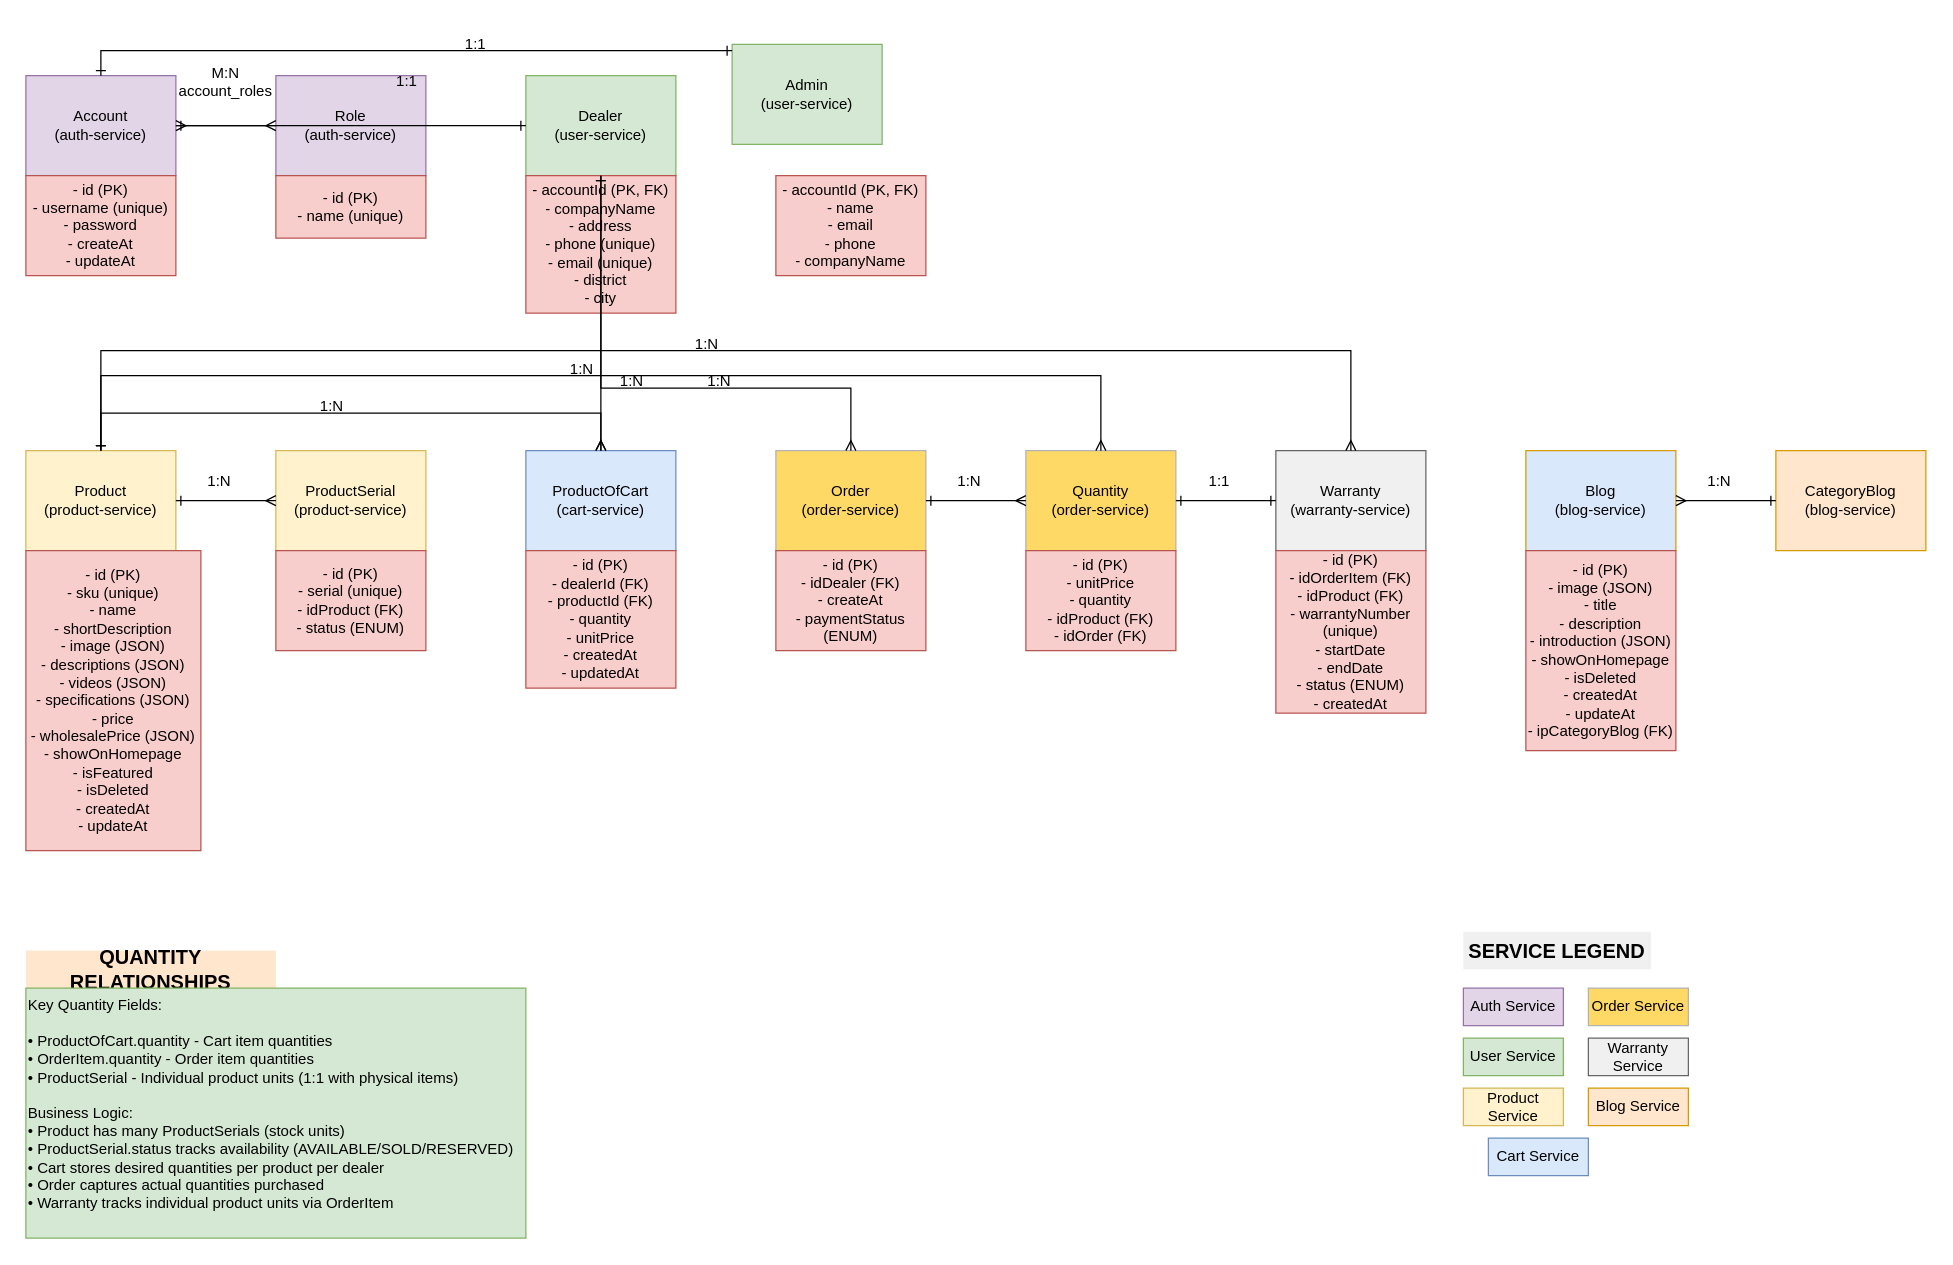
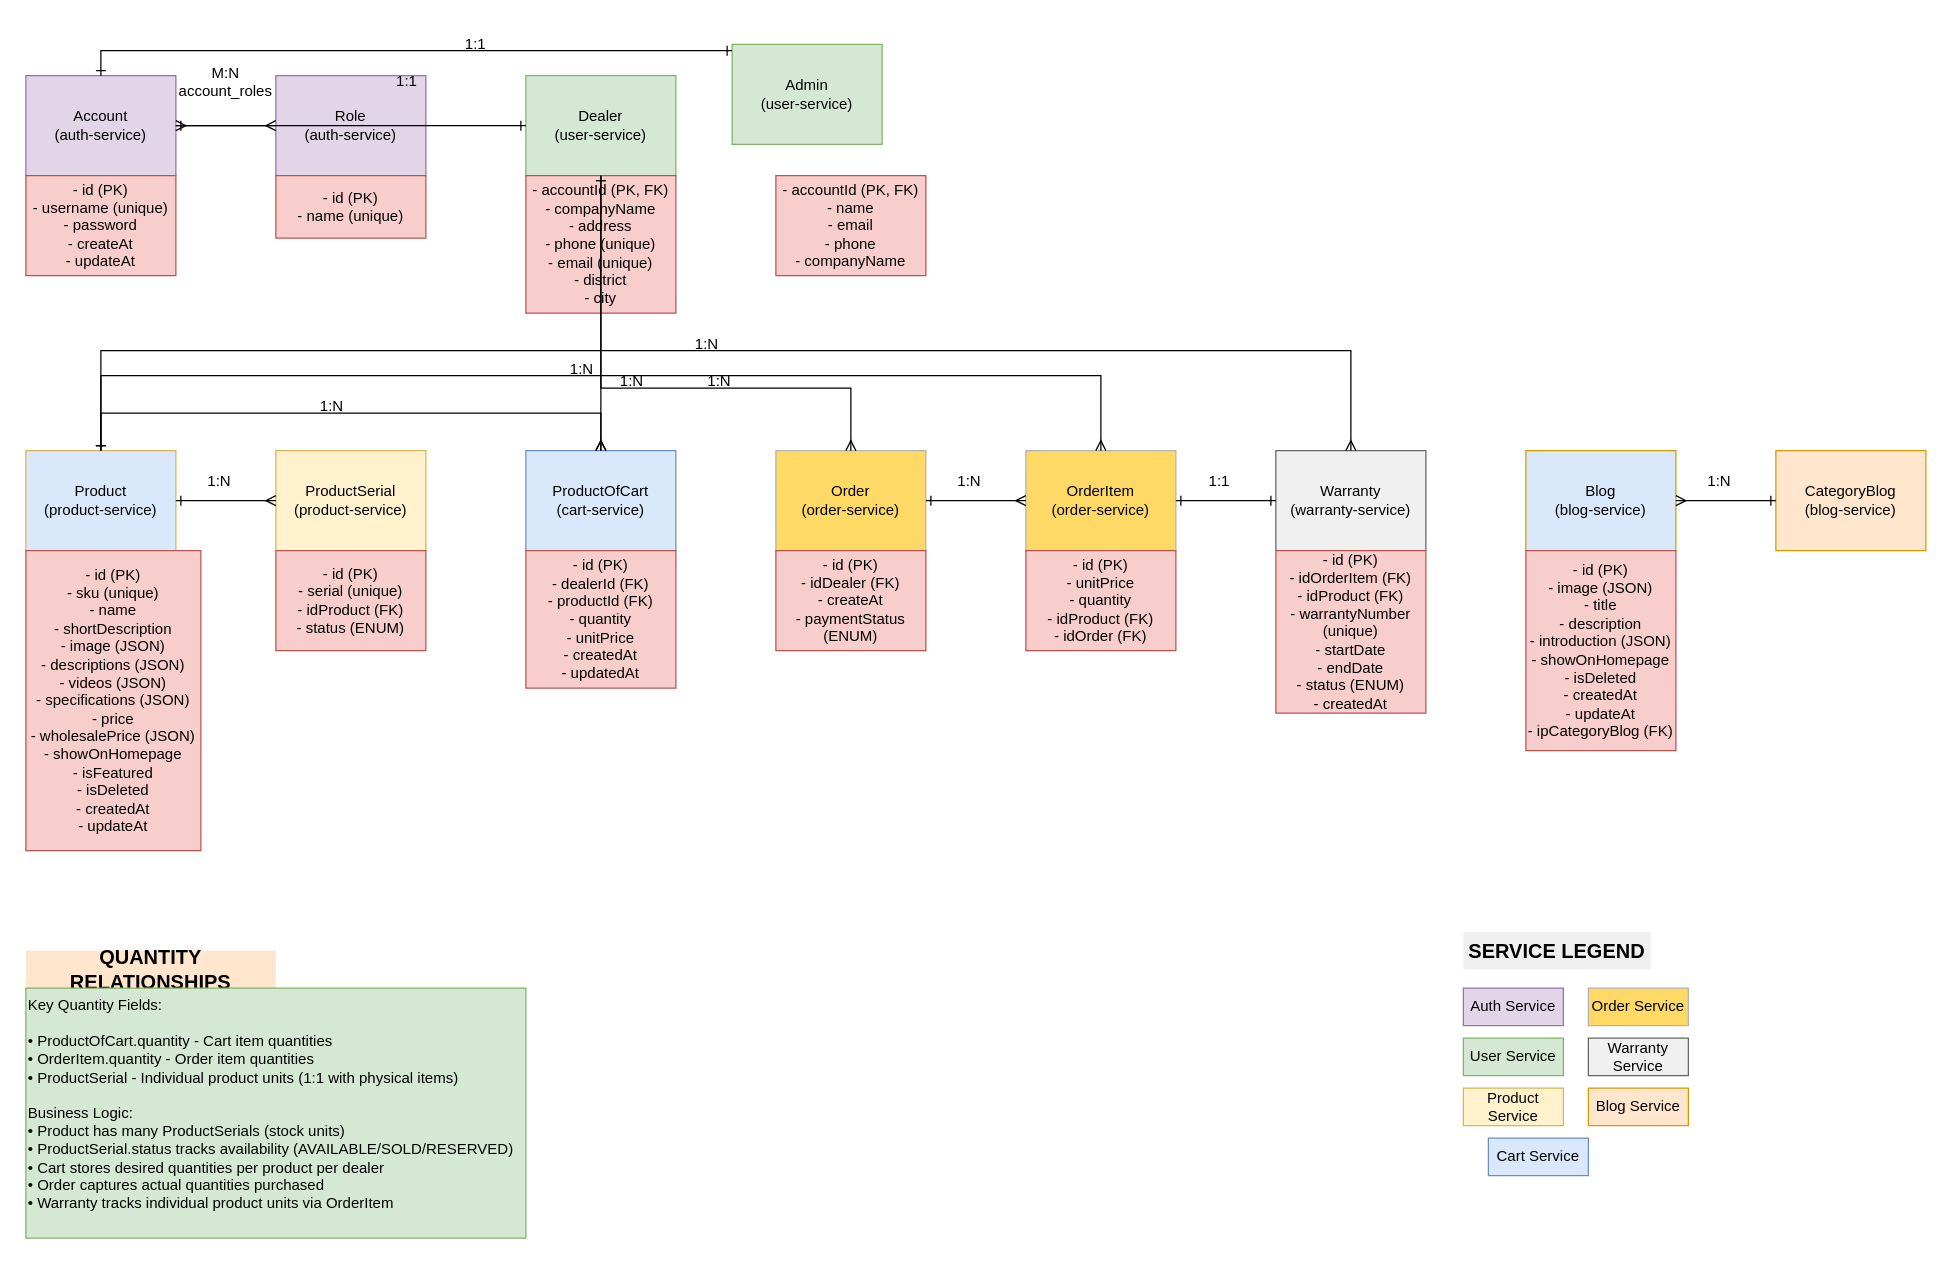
  <mxCell id="0" />
  <mxCell id="1" parent="0" />
  <mxCell id="2" value="Account&#10;(auth-service)" style="rounded=0;whiteSpace=wrap;html=1;fillColor=#e1d5e7;strokeColor=#9673a6;" parent="1" vertex="1"><mxGeometry x="20" y="60" width="120" height="80" as="geometry" /></mxCell>
  <mxCell id="3" value="- id (PK)&#10;- username (unique)&#10;- password&#10;- createAt&#10;- updateAt" style="rounded=0;whiteSpace=wrap;html=1;fillColor=#f8cecc;strokeColor=#b85450;" parent="1" vertex="1"><mxGeometry x="20" y="140" width="120" height="80" as="geometry" /></mxCell>
  <mxCell id="4" value="Role&#10;(auth-service)" style="rounded=0;whiteSpace=wrap;html=1;fillColor=#e1d5e7;strokeColor=#9673a6;" parent="1" vertex="1"><mxGeometry x="220" y="60" width="120" height="80" as="geometry" /></mxCell>
  <mxCell id="5" value="- id (PK)&#10;- name (unique)" style="rounded=0;whiteSpace=wrap;html=1;fillColor=#f8cecc;strokeColor=#b85450;" parent="1" vertex="1"><mxGeometry x="220" y="140" width="120" height="50" as="geometry" /></mxCell>
  <mxCell id="6" value="Dealer&#10;(user-service)" style="rounded=0;whiteSpace=wrap;html=1;fillColor=#d5e8d4;strokeColor=#82b366;" parent="1" vertex="1"><mxGeometry x="420" y="60" width="120" height="80" as="geometry" /></mxCell>
  <mxCell id="7" value="- accountId (PK, FK)&#10;- companyName&#10;- address&#10;- phone (unique)&#10;- email (unique)&#10;- district&#10;- city" style="rounded=0;whiteSpace=wrap;html=1;fillColor=#f8cecc;strokeColor=#b85450;" parent="1" vertex="1"><mxGeometry x="420" y="140" width="120" height="110" as="geometry" /></mxCell>
  <mxCell id="8" value="Admin&#10;(user-service)" style="rounded=0;whiteSpace=wrap;html=1;fillColor=#d5e8d4;strokeColor=#82b366;" parent="1" vertex="1"><mxGeometry x="585" y="35" width="120" height="80" as="geometry" /></mxCell>
  <mxCell id="9" value="- accountId (PK, FK)&#10;- name&#10;- email&#10;- phone&#10;- companyName" style="rounded=0;whiteSpace=wrap;html=1;fillColor=#f8cecc;strokeColor=#b85450;" parent="1" vertex="1"><mxGeometry x="620" y="140" width="120" height="80" as="geometry" /></mxCell>
- <mxCell id="10" value="Product&#10;(product-service)" style="rounded=0;whiteSpace=wrap;html=1;fillColor=#fff2cc;strokeColor=#d6b656;" parent="1" vertex="1"><mxGeometry x="20" y="360" width="120" height="80" as="geometry" /></mxCell>
+ <mxCell id="10" value="Product&#10;(product-service)" style="rounded=0;whiteSpace=wrap;html=1;fillColor=#dae8fc;strokeColor=#d6b656;" parent="1" vertex="1"><mxGeometry x="20" y="360" width="120" height="80" as="geometry" /></mxCell>
  <mxCell id="11" value="- id (PK)&#10;- sku (unique)&#10;- name&#10;- shortDescription&#10;- image (JSON)&#10;- descriptions (JSON)&#10;- videos (JSON)&#10;- specifications (JSON)&#10;- price&#10;- wholesalePrice (JSON)&#10;- showOnHomepage&#10;- isFeatured&#10;- isDeleted&#10;- createdAt&#10;- updateAt" style="rounded=0;whiteSpace=wrap;html=1;fillColor=#f8cecc;strokeColor=#b85450;" parent="1" vertex="1"><mxGeometry x="20" y="440" width="140" height="240" as="geometry" /></mxCell>
  <mxCell id="12" value="ProductSerial&#10;(product-service)" style="rounded=0;whiteSpace=wrap;html=1;fillColor=#fff2cc;strokeColor=#d6b656;" parent="1" vertex="1"><mxGeometry x="220" y="360" width="120" height="80" as="geometry" /></mxCell>
  <mxCell id="13" value="- id (PK)&#10;- serial (unique)&#10;- idProduct (FK)&#10;- status (ENUM)" style="rounded=0;whiteSpace=wrap;html=1;fillColor=#f8cecc;strokeColor=#b85450;" parent="1" vertex="1"><mxGeometry x="220" y="440" width="120" height="80" as="geometry" /></mxCell>
  <mxCell id="14" value="ProductOfCart&#10;(cart-service)" style="rounded=0;whiteSpace=wrap;html=1;fillColor=#dae8fc;strokeColor=#6c8ebf;" parent="1" vertex="1"><mxGeometry x="420" y="360" width="120" height="80" as="geometry" /></mxCell>
  <mxCell id="15" value="- id (PK)&#10;- dealerId (FK)&#10;- productId (FK)&#10;- quantity&#10;- unitPrice&#10;- createdAt&#10;- updatedAt" style="rounded=0;whiteSpace=wrap;html=1;fillColor=#f8cecc;strokeColor=#b85450;" parent="1" vertex="1"><mxGeometry x="420" y="440" width="120" height="110" as="geometry" /></mxCell>
  <mxCell id="16" value="Order&#10;(order-service)" style="rounded=0;whiteSpace=wrap;html=1;fillColor=#ffd966;strokeColor=#b3b3b3;" parent="1" vertex="1"><mxGeometry x="620" y="360" width="120" height="80" as="geometry" /></mxCell>
  <mxCell id="17" value="- id (PK)&#10;- idDealer (FK)&#10;- createAt&#10;- paymentStatus (ENUM)" style="rounded=0;whiteSpace=wrap;html=1;fillColor=#f8cecc;strokeColor=#b85450;" parent="1" vertex="1"><mxGeometry x="620" y="440" width="120" height="80" as="geometry" /></mxCell>
- <mxCell id="18" value="Quantity&#10;(order-service)" style="rounded=0;whiteSpace=wrap;html=1;fillColor=#ffd966;strokeColor=#b3b3b3;" parent="1" vertex="1"><mxGeometry x="820" y="360" width="120" height="80" as="geometry" /></mxCell>
+ <mxCell id="18" value="OrderItem&#10;(order-service)" style="rounded=0;whiteSpace=wrap;html=1;fillColor=#ffd966;strokeColor=#b3b3b3;" parent="1" vertex="1"><mxGeometry x="820" y="360" width="120" height="80" as="geometry" /></mxCell>
  <mxCell id="19" value="- id (PK)&#10;- unitPrice&#10;- quantity&#10;- idProduct (FK)&#10;- idOrder (FK)" style="rounded=0;whiteSpace=wrap;html=1;fillColor=#f8cecc;strokeColor=#b85450;" parent="1" vertex="1"><mxGeometry x="820" y="440" width="120" height="80" as="geometry" /></mxCell>
  <mxCell id="20" value="Warranty&#10;(warranty-service)" style="rounded=0;whiteSpace=wrap;html=1;fillColor=#f0f0f0;strokeColor=#666666;" parent="1" vertex="1"><mxGeometry x="1020" y="360" width="120" height="80" as="geometry" /></mxCell>
  <mxCell id="21" value="- id (PK)&#10;- idOrderItem (FK)&#10;- idProduct (FK)&#10;- warrantyNumber (unique)&#10;- startDate&#10;- endDate&#10;- status (ENUM)&#10;- createdAt" style="rounded=0;whiteSpace=wrap;html=1;fillColor=#f8cecc;strokeColor=#b85450;" parent="1" vertex="1"><mxGeometry x="1020" y="440" width="120" height="130" as="geometry" /></mxCell>
  <mxCell id="22" value="Blog&#10;(blog-service)" style="rounded=0;whiteSpace=wrap;html=1;fillColor=#dae8fc;strokeColor=#d79b00;" parent="1" vertex="1"><mxGeometry x="1220" y="360" width="120" height="80" as="geometry" /></mxCell>
  <mxCell id="23" value="- id (PK)&#10;- image (JSON)&#10;- title&#10;- description&#10;- introduction (JSON)&#10;- showOnHomepage&#10;- isDeleted&#10;- createdAt&#10;- updateAt&#10;- ipCategoryBlog (FK)" style="rounded=0;whiteSpace=wrap;html=1;fillColor=#f8cecc;strokeColor=#b85450;" parent="1" vertex="1"><mxGeometry x="1220" y="440" width="120" height="160" as="geometry" /></mxCell>
  <mxCell id="24" value="CategoryBlog&#10;(blog-service)" style="rounded=0;whiteSpace=wrap;html=1;fillColor=#ffe6cc;strokeColor=#d79b00;" parent="1" vertex="1"><mxGeometry x="1420" y="360" width="120" height="80" as="geometry" /></mxCell>
  <mxCell id="25" style="edgeStyle=orthogonalEdgeStyle;rounded=0;orthogonalLoop=1;jettySize=auto;html=1;endArrow=ERmany;startArrow=ERmany;endFill=0;startFill=0;" parent="1" source="2" target="4" edge="1"><mxGeometry relative="1" as="geometry" /></mxCell>
  <mxCell id="26" value="M:N&#10;account_roles" style="text;html=1;strokeColor=none;fillColor=none;align=center;verticalAlign=middle;whiteSpace=wrap;rounded=0;" parent="1" vertex="1"><mxGeometry x="150" y="50" width="60" height="30" as="geometry" /></mxCell>
  <mxCell id="27" style="edgeStyle=orthogonalEdgeStyle;rounded=0;orthogonalLoop=1;jettySize=auto;html=1;endArrow=ERone;startArrow=ERone;endFill=0;startFill=0;" parent="1" source="2" target="6" edge="1"><mxGeometry relative="1" as="geometry" /></mxCell>
  <mxCell id="28" value="1:1" style="text;html=1;strokeColor=none;fillColor=none;align=center;verticalAlign=middle;whiteSpace=wrap;rounded=0;" parent="1" vertex="1"><mxGeometry x="310" y="50" width="30" height="30" as="geometry" /></mxCell>
  <mxCell id="29" style="edgeStyle=orthogonalEdgeStyle;rounded=0;orthogonalLoop=1;jettySize=auto;html=1;endArrow=ERone;startArrow=ERone;endFill=0;startFill=0;" parent="1" source="2" target="8" edge="1"><mxGeometry relative="1" as="geometry"><Array as="points"><mxPoint x="80" y="40" /><mxPoint x="680" y="40" /></Array></mxGeometry></mxCell>
  <mxCell id="30" value="1:1" style="text;html=1;strokeColor=none;fillColor=none;align=center;verticalAlign=middle;whiteSpace=wrap;rounded=0;" parent="1" vertex="1"><mxGeometry x="365" y="20" width="30" height="30" as="geometry" /></mxCell>
  <mxCell id="31" style="edgeStyle=orthogonalEdgeStyle;rounded=0;orthogonalLoop=1;jettySize=auto;html=1;endArrow=ERmany;startArrow=ERone;endFill=0;startFill=0;" parent="1" source="10" target="12" edge="1"><mxGeometry relative="1" as="geometry" /></mxCell>
  <mxCell id="32" value="1:N" style="text;html=1;strokeColor=none;fillColor=none;align=center;verticalAlign=middle;whiteSpace=wrap;rounded=0;" parent="1" vertex="1"><mxGeometry x="160" y="370" width="30" height="30" as="geometry" /></mxCell>
  <mxCell id="33" style="edgeStyle=orthogonalEdgeStyle;rounded=0;orthogonalLoop=1;jettySize=auto;html=1;endArrow=ERmany;startArrow=ERone;endFill=0;startFill=0;" parent="1" source="6" target="14" edge="1"><mxGeometry relative="1" as="geometry"><Array as="points"><mxPoint x="480" y="290" /><mxPoint x="480" y="290" /></Array></mxGeometry></mxCell>
  <mxCell id="34" value="1:N" style="text;html=1;strokeColor=none;fillColor=none;align=center;verticalAlign=middle;whiteSpace=wrap;rounded=0;" parent="1" vertex="1"><mxGeometry x="490" y="290" width="30" height="30" as="geometry" /></mxCell>
  <mxCell id="35" style="edgeStyle=orthogonalEdgeStyle;rounded=0;orthogonalLoop=1;jettySize=auto;html=1;endArrow=ERmany;startArrow=ERone;endFill=0;startFill=0;" parent="1" source="10" target="14" edge="1"><mxGeometry relative="1" as="geometry"><Array as="points"><mxPoint x="80" y="330" /><mxPoint x="480" y="330" /></Array></mxGeometry></mxCell>
  <mxCell id="36" value="1:N" style="text;html=1;strokeColor=none;fillColor=none;align=center;verticalAlign=middle;whiteSpace=wrap;rounded=0;" parent="1" vertex="1"><mxGeometry x="250" y="310" width="30" height="30" as="geometry" /></mxCell>
  <mxCell id="37" style="edgeStyle=orthogonalEdgeStyle;rounded=0;orthogonalLoop=1;jettySize=auto;html=1;endArrow=ERmany;startArrow=ERone;endFill=0;startFill=0;" parent="1" source="6" target="16" edge="1"><mxGeometry relative="1" as="geometry"><Array as="points"><mxPoint x="480" y="310" /><mxPoint x="680" y="310" /></Array></mxGeometry></mxCell>
  <mxCell id="38" value="1:N" style="text;html=1;strokeColor=none;fillColor=none;align=center;verticalAlign=middle;whiteSpace=wrap;rounded=0;" parent="1" vertex="1"><mxGeometry x="560" y="290" width="30" height="30" as="geometry" /></mxCell>
  <mxCell id="39" style="edgeStyle=orthogonalEdgeStyle;rounded=0;orthogonalLoop=1;jettySize=auto;html=1;endArrow=ERmany;startArrow=ERone;endFill=0;startFill=0;" parent="1" source="16" target="18" edge="1"><mxGeometry relative="1" as="geometry" /></mxCell>
  <mxCell id="40" value="1:N" style="text;html=1;strokeColor=none;fillColor=none;align=center;verticalAlign=middle;whiteSpace=wrap;rounded=0;" parent="1" vertex="1"><mxGeometry x="760" y="370" width="30" height="30" as="geometry" /></mxCell>
  <mxCell id="41" style="edgeStyle=orthogonalEdgeStyle;rounded=0;orthogonalLoop=1;jettySize=auto;html=1;endArrow=ERmany;startArrow=ERone;endFill=0;startFill=0;" parent="1" source="10" target="18" edge="1"><mxGeometry relative="1" as="geometry"><Array as="points"><mxPoint x="80" y="300" /><mxPoint x="880" y="300" /></Array></mxGeometry></mxCell>
  <mxCell id="42" value="1:N" style="text;html=1;strokeColor=none;fillColor=none;align=center;verticalAlign=middle;whiteSpace=wrap;rounded=0;" parent="1" vertex="1"><mxGeometry x="450" y="280" width="30" height="30" as="geometry" /></mxCell>
  <mxCell id="43" style="edgeStyle=orthogonalEdgeStyle;rounded=0;orthogonalLoop=1;jettySize=auto;html=1;endArrow=ERone;startArrow=ERone;endFill=0;startFill=0;" parent="1" source="18" target="20" edge="1"><mxGeometry relative="1" as="geometry" /></mxCell>
  <mxCell id="44" value="1:1" style="text;html=1;strokeColor=none;fillColor=none;align=center;verticalAlign=middle;whiteSpace=wrap;rounded=0;" parent="1" vertex="1"><mxGeometry x="960" y="370" width="30" height="30" as="geometry" /></mxCell>
  <mxCell id="45" style="edgeStyle=orthogonalEdgeStyle;rounded=0;orthogonalLoop=1;jettySize=auto;html=1;endArrow=ERmany;startArrow=ERone;endFill=0;startFill=0;" parent="1" source="10" target="20" edge="1"><mxGeometry relative="1" as="geometry"><Array as="points"><mxPoint x="80" y="280" /><mxPoint x="1080" y="280" /></Array></mxGeometry></mxCell>
  <mxCell id="46" value="1:N" style="text;html=1;strokeColor=none;fillColor=none;align=center;verticalAlign=middle;whiteSpace=wrap;rounded=0;" parent="1" vertex="1"><mxGeometry x="550" y="260" width="30" height="30" as="geometry" /></mxCell>
  <mxCell id="47" style="edgeStyle=orthogonalEdgeStyle;rounded=0;orthogonalLoop=1;jettySize=auto;html=1;endArrow=ERmany;startArrow=ERone;endFill=0;startFill=0;" parent="1" source="24" target="22" edge="1"><mxGeometry relative="1" as="geometry" /></mxCell>
  <mxCell id="48" value="1:N" style="text;html=1;strokeColor=none;fillColor=none;align=center;verticalAlign=middle;whiteSpace=wrap;rounded=0;" parent="1" vertex="1"><mxGeometry x="1360" y="370" width="30" height="30" as="geometry" /></mxCell>
  <mxCell id="49" value="QUANTITY RELATIONSHIPS" style="text;html=1;strokeColor=none;fillColor=#ffe6cc;align=center;verticalAlign=middle;whiteSpace=wrap;rounded=0;fontSize=16;fontStyle=1;" parent="1" vertex="1"><mxGeometry x="20" y="760" width="200" height="30" as="geometry" /></mxCell>
  <mxCell id="50" value="Key Quantity Fields:&#10;&#10;• ProductOfCart.quantity - Cart item quantities&#10;• OrderItem.quantity - Order item quantities  &#10;• ProductSerial - Individual product units (1:1 with physical items)&#10;&#10;Business Logic:&#10;• Product has many ProductSerials (stock units)&#10;• ProductSerial.status tracks availability (AVAILABLE/SOLD/RESERVED)&#10;• Cart stores desired quantities per product per dealer&#10;• Order captures actual quantities purchased&#10;• Warranty tracks individual product units via OrderItem" style="text;html=1;strokeColor=#82b366;fillColor=#d5e8d4;align=left;verticalAlign=top;whiteSpace=wrap;rounded=0;fontSize=12;" parent="1" vertex="1"><mxGeometry x="20" y="790" width="400" height="200" as="geometry" /></mxCell>
  <mxCell id="51" value="SERVICE LEGEND" style="text;html=1;strokeColor=none;fillColor=#f0f0f0;align=center;verticalAlign=middle;whiteSpace=wrap;rounded=0;fontSize=16;fontStyle=1;" parent="1" vertex="1"><mxGeometry x="1170" y="745" width="150" height="30" as="geometry" /></mxCell>
  <mxCell id="52" value="Auth Service" style="rounded=0;whiteSpace=wrap;html=1;fillColor=#e1d5e7;strokeColor=#9673a6;" parent="1" vertex="1"><mxGeometry x="1170" y="790" width="80" height="30" as="geometry" /></mxCell>
  <mxCell id="53" value="User Service" style="rounded=0;whiteSpace=wrap;html=1;fillColor=#d5e8d4;strokeColor=#82b366;" parent="1" vertex="1"><mxGeometry x="1170" y="830" width="80" height="30" as="geometry" /></mxCell>
  <mxCell id="54" value="Product Service" style="rounded=0;whiteSpace=wrap;html=1;fillColor=#fff2cc;strokeColor=#d6b656;" parent="1" vertex="1"><mxGeometry x="1170" y="870" width="80" height="30" as="geometry" /></mxCell>
  <mxCell id="55" value="Cart Service" style="rounded=0;whiteSpace=wrap;html=1;fillColor=#dae8fc;strokeColor=#6c8ebf;" parent="1" vertex="1"><mxGeometry x="1190" y="910" width="80" height="30" as="geometry" /></mxCell>
  <mxCell id="56" value="Order Service" style="rounded=0;whiteSpace=wrap;html=1;fillColor=#ffd966;strokeColor=#b3b3b3;" parent="1" vertex="1"><mxGeometry x="1270" y="790" width="80" height="30" as="geometry" /></mxCell>
  <mxCell id="57" value="Warranty Service" style="rounded=0;whiteSpace=wrap;html=1;fillColor=#f0f0f0;strokeColor=#666666;" parent="1" vertex="1"><mxGeometry x="1270" y="830" width="80" height="30" as="geometry" /></mxCell>
  <mxCell id="58" value="Blog Service" style="rounded=0;whiteSpace=wrap;html=1;fillColor=#ffe6cc;strokeColor=#d79b00;" parent="1" vertex="1"><mxGeometry x="1270" y="870" width="80" height="30" as="geometry" /></mxCell>
